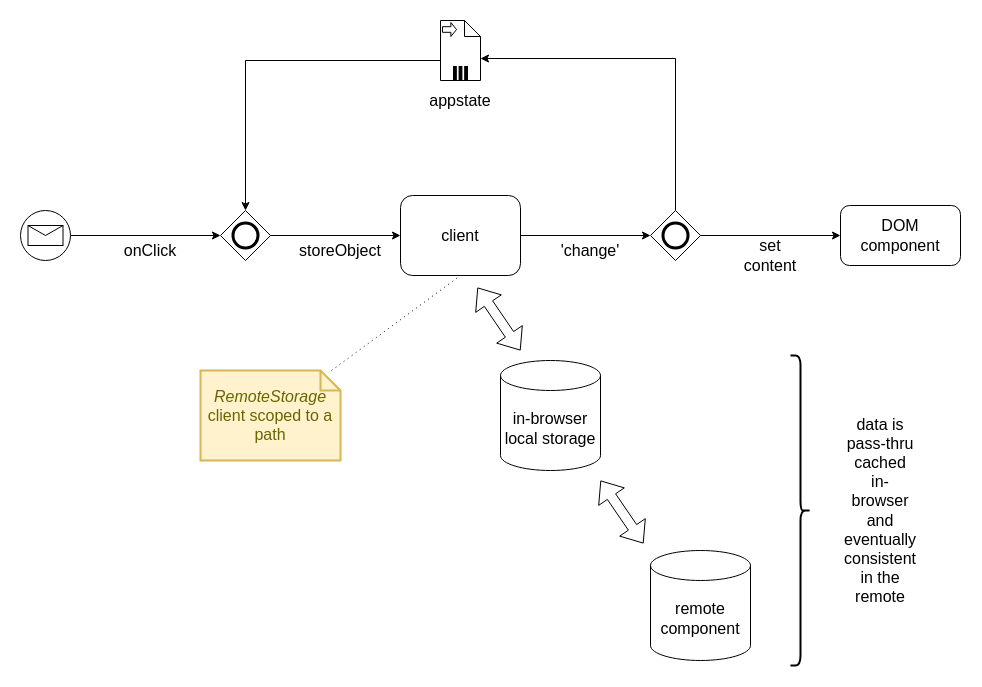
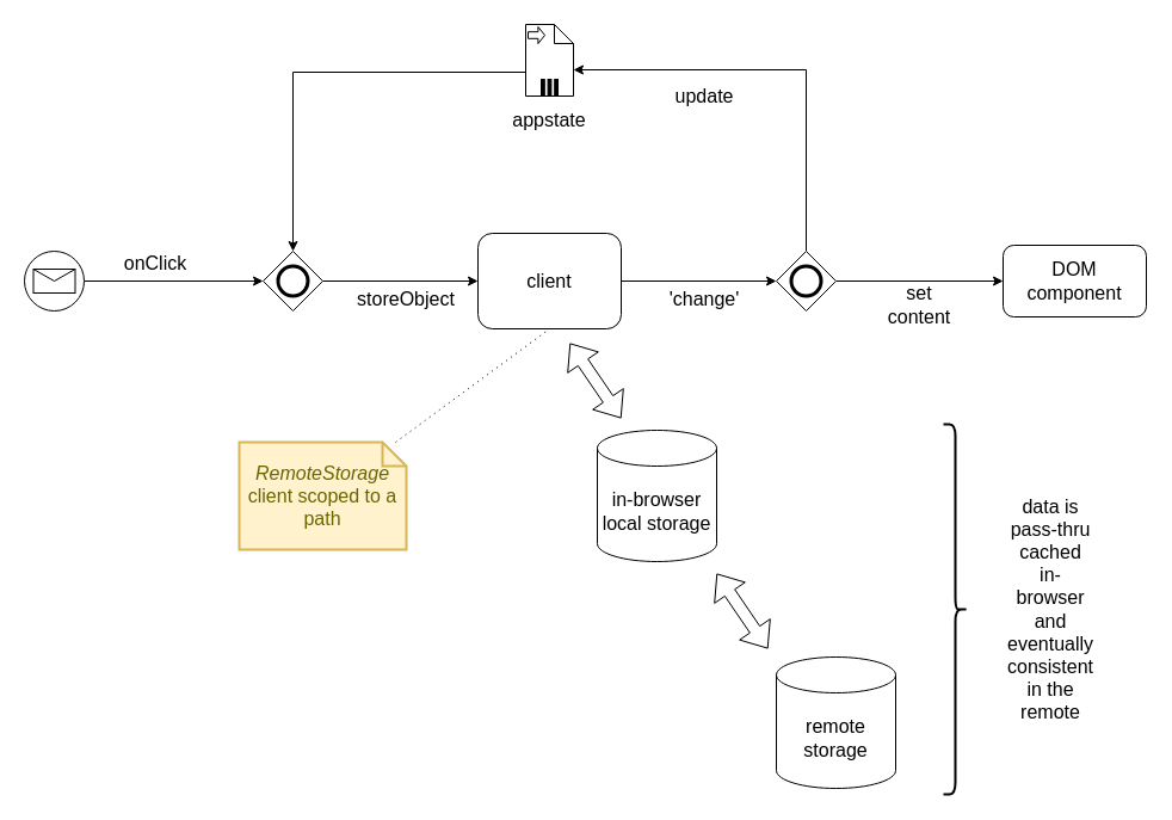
  <mxCell id="0" />
  <mxCell id="1" parent="0" />
  <mxCell id="2" style="edgeStyle=orthogonalEdgeStyle;rounded=0;orthogonalLoop=1;jettySize=auto;html=1;entryX=0;entryY=0.5;entryDx=0;entryDy=0;" parent="1" source="3" target="12" edge="1"><mxGeometry relative="1" as="geometry" /></mxCell>
  <mxCell id="3" value="" style="shape=mxgraph.bpmn.shape;html=1;verticalLabelPosition=bottom;labelBackgroundColor=#ffffff;verticalAlign=top;align=center;perimeter=ellipsePerimeter;outlineConnect=0;outline=standard;symbol=message;" parent="1" vertex="1"><mxGeometry x="20" y="210" width="50" height="50" as="geometry" /></mxCell>
  <mxCell id="4" style="edgeStyle=orthogonalEdgeStyle;rounded=0;orthogonalLoop=1;jettySize=auto;html=1;endArrow=classic;endFill=1;fontSize=16;" parent="1" source="5" target="15" edge="1"><mxGeometry relative="1" as="geometry" /></mxCell>
  <mxCell id="5" value="client" style="shape=ext;rounded=1;html=1;whiteSpace=wrap;fontSize=16;" parent="1" vertex="1"><mxGeometry x="400" y="195" width="120" height="80" as="geometry" /></mxCell>
  <mxCell id="6" style="edgeStyle=orthogonalEdgeStyle;rounded=0;orthogonalLoop=1;jettySize=auto;html=1;fontSize=16;" parent="1" source="7" target="12" edge="1"><mxGeometry relative="1" as="geometry"><Array as="points"><mxPoint x="245" y="60" /></Array></mxGeometry></mxCell>
  <mxCell id="7" value="" style="shape=note;whiteSpace=wrap;size=16;html=1;dropTarget=0;" parent="1" vertex="1"><mxGeometry x="440" y="20" width="40" height="60" as="geometry" /></mxCell>
  <mxCell id="8" value="" style="html=1;shape=singleArrow;arrowWidth=0.4;arrowSize=0.4;outlineConnect=0;" parent="7" vertex="1"><mxGeometry width="14" height="14" relative="1" as="geometry"><mxPoint x="2" y="2" as="offset" /></mxGeometry></mxCell>
  <mxCell id="9" value="" style="html=1;whiteSpace=wrap;shape=parallelMarker;outlineConnect=0;" parent="7" vertex="1"><mxGeometry x="0.5" y="1" width="14" height="14" relative="1" as="geometry"><mxPoint x="-7" y="-14" as="offset" /></mxGeometry></mxCell>
  <mxCell id="10" value="appstate" style="text;html=1;strokeColor=none;fillColor=none;align=center;verticalAlign=middle;whiteSpace=wrap;rounded=0;fontSize=16;" parent="1" vertex="1"><mxGeometry x="440" y="90" width="40" height="20" as="geometry" /></mxCell>
  <mxCell id="11" style="edgeStyle=orthogonalEdgeStyle;rounded=0;orthogonalLoop=1;jettySize=auto;html=1;entryX=0;entryY=0.5;entryDx=0;entryDy=0;fontSize=16;" parent="1" source="12" target="5" edge="1"><mxGeometry relative="1" as="geometry" /></mxCell>
  <mxCell id="12" value="" style="shape=mxgraph.bpmn.shape;html=1;verticalLabelPosition=bottom;labelBackgroundColor=#ffffff;verticalAlign=top;align=center;perimeter=rhombusPerimeter;background=gateway;outlineConnect=0;outline=end;symbol=general;" parent="1" vertex="1"><mxGeometry x="220" y="210" width="50" height="50" as="geometry" /></mxCell>
  <mxCell id="13" style="edgeStyle=orthogonalEdgeStyle;rounded=0;orthogonalLoop=1;jettySize=auto;html=1;entryX=0;entryY=0.5;entryDx=0;entryDy=0;endArrow=classic;endFill=1;fontSize=16;" parent="1" source="15" target="21" edge="1"><mxGeometry relative="1" as="geometry" /></mxCell>
  <mxCell id="14" style="edgeStyle=orthogonalEdgeStyle;rounded=0;orthogonalLoop=1;jettySize=auto;html=1;entryX=0;entryY=0;entryDx=40;entryDy=38;entryPerimeter=0;endArrow=classic;endFill=1;fontSize=16;" parent="1" source="15" target="7" edge="1"><mxGeometry relative="1" as="geometry"><Array as="points"><mxPoint x="675" y="58" /></Array></mxGeometry></mxCell>
  <mxCell id="15" value="" style="shape=mxgraph.bpmn.shape;html=1;verticalLabelPosition=bottom;labelBackgroundColor=#ffffff;verticalAlign=top;align=center;perimeter=rhombusPerimeter;background=gateway;outlineConnect=0;outline=end;symbol=general;" parent="1" vertex="1"><mxGeometry x="650" y="210" width="50" height="50" as="geometry" /></mxCell>
- <mxCell id="16" value="onClick" style="text;html=1;strokeColor=none;fillColor=none;align=center;verticalAlign=middle;whiteSpace=wrap;rounded=0;fontSize=16;" parent="1" vertex="1"><mxGeometry x="130" y="240" width="40" height="20" as="geometry" /></mxCell>
+ <mxCell id="16" value="onClick" style="text;html=1;strokeColor=none;fillColor=none;align=center;verticalAlign=middle;whiteSpace=wrap;rounded=0;fontSize=16;" parent="1" vertex="1"><mxGeometry x="110" y="210" width="40" height="20" as="geometry" /></mxCell>
  <mxCell id="17" value="storeObject" style="text;html=1;strokeColor=none;fillColor=none;align=center;verticalAlign=middle;whiteSpace=wrap;rounded=0;fontSize=16;" parent="1" vertex="1"><mxGeometry x="320" y="240" width="40" height="20" as="geometry" /></mxCell>
  <mxCell id="18" style="rounded=0;orthogonalLoop=1;jettySize=auto;html=1;entryX=0.5;entryY=1;entryDx=0;entryDy=0;fontSize=16;dashed=1;dashPattern=1 4;endArrow=none;endFill=0;" parent="1" source="19" target="5" edge="1"><mxGeometry relative="1" as="geometry" /></mxCell>
  <mxCell id="19" value="&lt;i&gt;RemoteStorage &lt;/i&gt;client scoped to a path" style="shape=note;strokeWidth=2;fontSize=16;size=20;whiteSpace=wrap;html=1;fillColor=#fff2cc;strokeColor=#d6b656;fontColor=#666600;" parent="1" vertex="1"><mxGeometry x="200" y="370" width="140" height="90" as="geometry" /></mxCell>
  <mxCell id="20" value="'change'" style="text;html=1;strokeColor=none;fillColor=none;align=center;verticalAlign=middle;whiteSpace=wrap;rounded=0;fontSize=16;" parent="1" vertex="1"><mxGeometry x="570" y="240" width="40" height="20" as="geometry" /></mxCell>
  <mxCell id="21" value="DOM component" style="rounded=1;whiteSpace=wrap;html=1;fontSize=16;" parent="1" vertex="1"><mxGeometry x="840" y="205" width="120" height="60" as="geometry" /></mxCell>
  <mxCell id="22" value="set content" style="text;html=1;strokeColor=none;fillColor=none;align=center;verticalAlign=middle;whiteSpace=wrap;rounded=0;fontSize=16;" parent="1" vertex="1"><mxGeometry x="750" y="245" width="40" height="20" as="geometry" /></mxCell>
+ <mxCell id="23" value="update" style="text;html=1;strokeColor=none;fillColor=none;align=center;verticalAlign=middle;whiteSpace=wrap;rounded=0;fontSize=16;" parent="1" vertex="1"><mxGeometry x="570" y="70" width="40" height="20" as="geometry" /></mxCell>
  <mxCell id="24" value="in-browser&lt;br style=&quot;font-size: 16px;&quot;&gt;local storage" style="shape=cylinder3;whiteSpace=wrap;html=1;boundedLbl=1;backgroundOutline=1;size=15;fontSize=16;" vertex="1" parent="1"><mxGeometry x="500" y="360" width="100" height="110" as="geometry" /></mxCell>
- <mxCell id="25" value="remote component" style="shape=cylinder3;whiteSpace=wrap;html=1;boundedLbl=1;backgroundOutline=1;size=15;fontSize=16;" vertex="1" parent="1"><mxGeometry x="650" y="550" width="100" height="110" as="geometry" /></mxCell>
+ <mxCell id="25" value="remote storage" style="shape=cylinder3;whiteSpace=wrap;html=1;boundedLbl=1;backgroundOutline=1;size=15;fontSize=16;" vertex="1" parent="1"><mxGeometry x="650" y="550" width="100" height="110" as="geometry" /></mxCell>
  <mxCell id="26" value="" style="shape=flexArrow;endArrow=classic;startArrow=classic;html=1;fontSize=16;" edge="1" parent="1"><mxGeometry width="50" height="50" relative="1" as="geometry"><mxPoint x="520" y="350" as="sourcePoint" /><mxPoint x="477" y="287" as="targetPoint" /></mxGeometry></mxCell>
  <mxCell id="27" value="" style="shape=flexArrow;endArrow=classic;startArrow=classic;html=1;fontSize=16;" edge="1" parent="1"><mxGeometry width="50" height="50" relative="1" as="geometry"><mxPoint x="643" y="543" as="sourcePoint" /><mxPoint x="600" y="480" as="targetPoint" /></mxGeometry></mxCell>
  <mxCell id="28" value="" style="shape=curlyBracket;whiteSpace=wrap;html=1;rounded=1;fontSize=16;rotation=-180;strokeWidth=2;" vertex="1" parent="1"><mxGeometry x="790" y="355" width="20" height="310" as="geometry" /></mxCell>
  <mxCell id="29" value="data is pass-thru cached in-browser and eventually consistent in the remote" style="text;html=1;strokeColor=none;fillColor=none;align=center;verticalAlign=middle;whiteSpace=wrap;rounded=0;fontSize=16;" vertex="1" parent="1"><mxGeometry x="860" y="500" width="40" height="20" as="geometry" /></mxCell>
